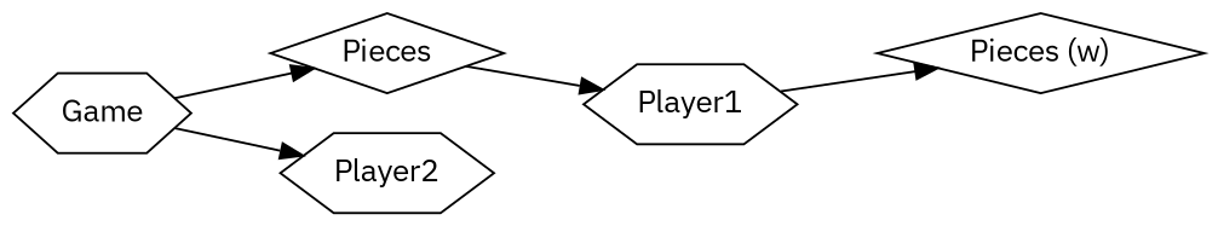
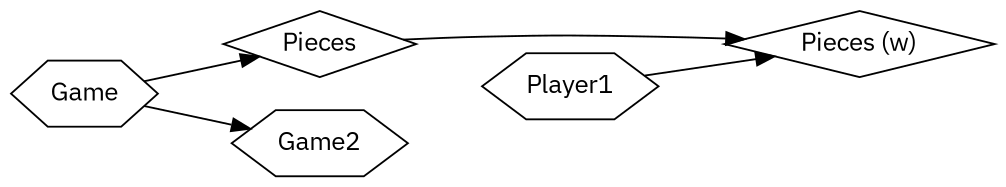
  digraph {
    fontname="IBM Plex Sans"
    rankdir=LR
    node [fontname="IBM Plex Sans" shape=hexagon]
    edge [fontname="IBM Plex Sans"]
    n1 [label=Pieces shape=diamond]
    Game
-   Player2
+   Player2 [label=Game2]
    "Pieces (w)" [shape=diamond]
    Player1
-   n1 -> Player1
+   n1 -> "Pieces (w)"
    Game -> n1
    Game -> Player2
    Player1 -> "Pieces (w)"
  }
